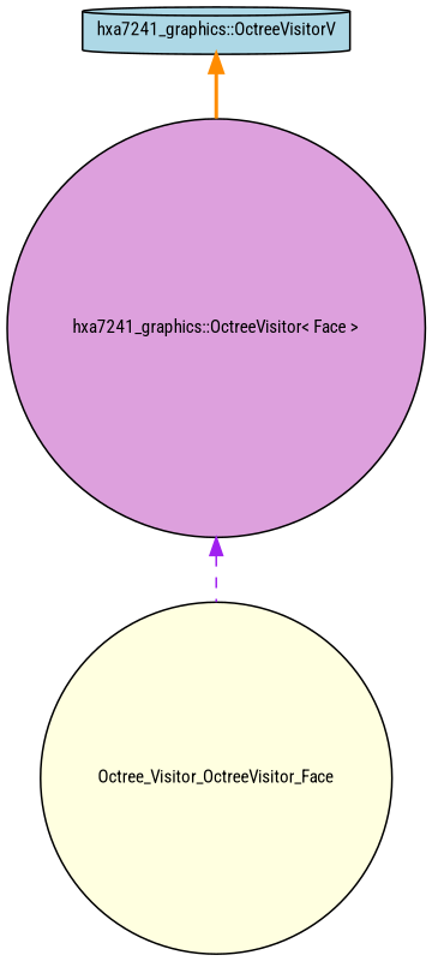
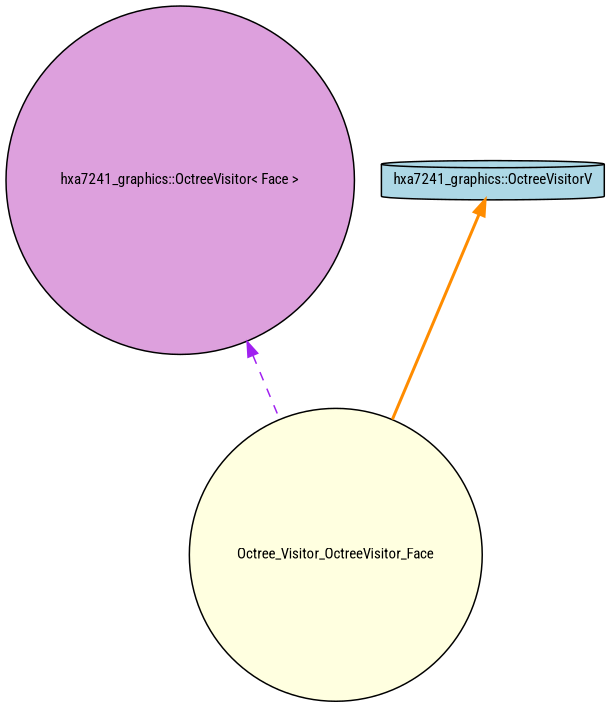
  digraph {
    fontname="Roboto Condensed"
    node [color=black fontname="Roboto Condensed" fontsize=10 shape=circle style=filled]
    edge [dir=back fontname="Roboto Condensed" fontsize=10 labelfontname="FreeSans.ttf" labelfontsize=10]
    n1 [fillcolor=lightyellow fontcolor=black height=0.2 label=Octree_Visitor_OctreeVisitor_Face width=0.4]
    n2 [fillcolor=plum height=0.2 label="hxa7241_graphics::OctreeVisitor\< Face \>" width=0.4]
    n3 [fillcolor=lightblue height=0.2 label="hxa7241_graphics::OctreeVisitorV" shape=cylinder width=0.4]
    n2 -> n1 [color=purple style=dashed]
-   n3 -> n2 [color=darkorange style=bold]
+   n3 -> n1 [color=darkorange style=bold]
  }
